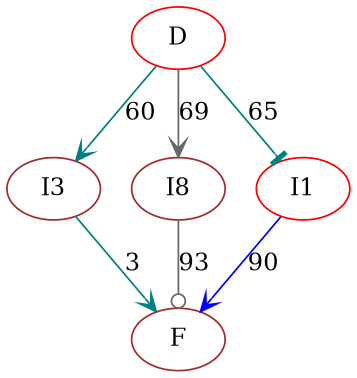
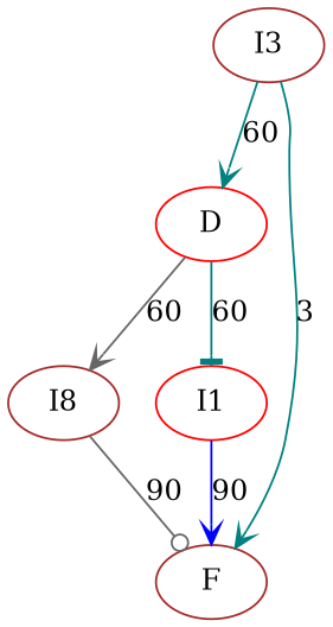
  digraph {
    rankdir=TB
    node [color=brown]
    edge [arrowhead=vee color=teal]
    D [color=red]
    I3
    n3 [label=I8]
    I1 [color=red]
    F
-   D -> I3 [label=60]
-   D -> n3 [color=gray40 label=69]
-   D -> I1 [arrowhead=tee label=65]
+   I3 -> D [label=60]
+   D -> n3 [color=gray40 label=60]
+   D -> I1 [arrowhead=tee label=60]
    I3 -> F [label=3]
-   n3 -> F [arrowhead=odot color=gray40 label=93]
+   n3 -> F [arrowhead=odot color=gray40 label=90]
    I1 -> F [color=blue label=90]
  }
